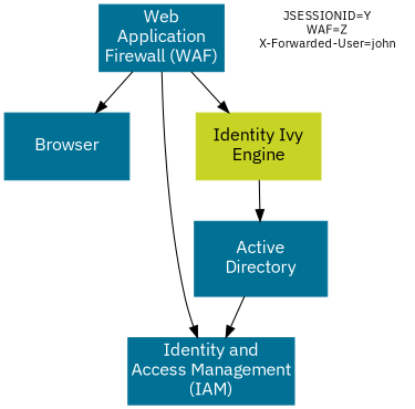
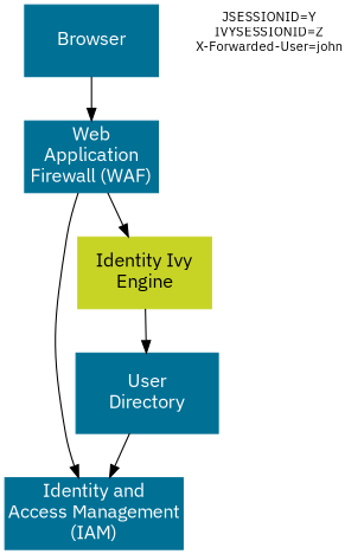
  digraph {
    fontname="IBM Plex Sans"
    node [color="#007095" fixedsize=true fontcolor=white fontname="IBM Plex Sans" fontsize=15 margin=0 shape=box style=filled]
    edge [fontname="IBM Plex Sans"]
    n1 [height=0.8 label=Browser width=1.5]
    n2 [height=0.8 label="Web\nApplication\nFirewall (WAF)" width=1.5]
    n3 [height=0.8 label="Identity and\nAccess Management\n(IAM)" width=2.0]
    n4 [color="#C7D426" fontcolor=black height=0.8 label="Identity Ivy\nEngine" width=1.5]
-   n5 [height=0.9 label="Active\nDirectory" width=1.6]
-   n6 [fillcolor=none fontcolor=black fontsize=11 height=0.8 label="JSESSIONID=Y\nWAF=Z\nX-Forwarded-User=john\n\n" shape=none width=2]
-   n2 -> n1
+   n5 [height=0.9 label="User\nDirectory" width=1.6]
+   n6 [fillcolor=none fontcolor=black fontsize=11 height=0.8 label="JSESSIONID=Y\nIVYSESSIONID=Z\nX-Forwarded-User=john\n\n" shape=none width=2]
+   n1 -> n2
    n2 -> n3
    n2 -> n4
    n4 -> n5
    n5 -> n3
  }
